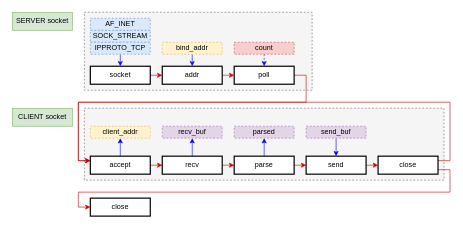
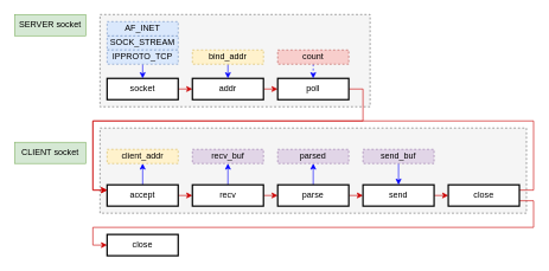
  <mxCell id="0" />
  <mxCell id="1" parent="0" />
  <mxCell id="2" value="" style="rounded=0;whiteSpace=wrap;html=1;dashed=1;fillColor=#f5f5f5;strokeColor=#666666;fontColor=#333333;" parent="1" vertex="1"><mxGeometry x="140" y="20" width="380" height="130" as="geometry" /></mxCell>
  <mxCell id="3" value="" style="rounded=0;whiteSpace=wrap;html=1;dashed=1;fillColor=#f5f5f5;strokeColor=#666666;fontColor=#333333;" parent="1" vertex="1"><mxGeometry x="140" y="180.03" width="600" height="120" as="geometry" /></mxCell>
  <mxCell id="4" value="SERVER socket" style="rounded=0;whiteSpace=wrap;html=1;fillColor=#d5e8d4;strokeColor=#82b366;" parent="1" vertex="1"><mxGeometry x="20" y="20" width="100" height="30" as="geometry" /></mxCell>
  <mxCell id="5" style="edgeStyle=orthogonalEdgeStyle;rounded=0;orthogonalLoop=1;jettySize=auto;html=1;exitX=1;exitY=0.5;exitDx=0;exitDy=0;entryX=0;entryY=0.5;entryDx=0;entryDy=0;strokeColor=#CC0000;" parent="1" source="6" target="8" edge="1"><mxGeometry relative="1" as="geometry" /></mxCell>
  <mxCell id="6" value="socket" style="rounded=0;whiteSpace=wrap;html=1;strokeWidth=2;" parent="1" vertex="1"><mxGeometry x="150" y="110" width="100" height="30" as="geometry" /></mxCell>
  <mxCell id="7" style="edgeStyle=orthogonalEdgeStyle;rounded=0;orthogonalLoop=1;jettySize=auto;html=1;exitX=1;exitY=0.5;exitDx=0;exitDy=0;entryX=0;entryY=0.5;entryDx=0;entryDy=0;strokeColor=#CC0000;" parent="1" source="8" target="10" edge="1"><mxGeometry relative="1" as="geometry" /></mxCell>
  <mxCell id="8" value="addr" style="rounded=0;whiteSpace=wrap;html=1;strokeWidth=2;" parent="1" vertex="1"><mxGeometry x="270" y="110" width="100" height="30" as="geometry" /></mxCell>
  <mxCell id="9" style="edgeStyle=orthogonalEdgeStyle;rounded=0;orthogonalLoop=1;jettySize=auto;html=1;exitX=1;exitY=0.5;exitDx=0;exitDy=0;entryX=0;entryY=0.25;entryDx=0;entryDy=0;strokeColor=#CC0000;" parent="1" source="10" target="13" edge="1"><mxGeometry relative="1" as="geometry"><Array as="points"><mxPoint x="510" y="125" /><mxPoint x="510" y="170" /><mxPoint x="130" y="170" /><mxPoint x="130" y="268" /><mxPoint x="150" y="268" /></Array></mxGeometry></mxCell>
  <mxCell id="10" value="poll" style="rounded=0;whiteSpace=wrap;html=1;strokeWidth=2;" parent="1" vertex="1"><mxGeometry x="390" y="110" width="100" height="30" as="geometry" /></mxCell>
  <mxCell id="11" style="edgeStyle=orthogonalEdgeStyle;rounded=0;orthogonalLoop=1;jettySize=auto;html=1;exitX=1;exitY=0.5;exitDx=0;exitDy=0;entryX=0;entryY=0.5;entryDx=0;entryDy=0;strokeColor=#CC0000;" parent="1" source="13" target="17" edge="1"><mxGeometry relative="1" as="geometry" /></mxCell>
  <mxCell id="12" style="edgeStyle=orthogonalEdgeStyle;rounded=0;orthogonalLoop=1;jettySize=auto;html=1;exitX=0.5;exitY=0;exitDx=0;exitDy=0;entryX=0.5;entryY=1;entryDx=0;entryDy=0;strokeColor=#0000FF;" parent="1" source="13" target="35" edge="1"><mxGeometry relative="1" as="geometry" /></mxCell>
  <mxCell id="13" value="accept" style="rounded=0;whiteSpace=wrap;html=1;strokeWidth=2;" parent="1" vertex="1"><mxGeometry x="150" y="260.03" width="100" height="30" as="geometry" /></mxCell>
- <mxCell id="14" value="CLIENT socket" style="rounded=0;whiteSpace=wrap;html=1;fillColor=#d5e8d4;strokeColor=#82b366;" parent="1" vertex="1"><mxGeometry x="20" y="180.03" width="100" height="30" as="geometry" /></mxCell>
+ <mxCell id="14" value="CLIENT socket" style="rounded=0;whiteSpace=wrap;html=1;fillColor=#d5e8d4;strokeColor=#82b366;" parent="1" vertex="1"><mxGeometry x="20" y="200.03" width="100" height="30" as="geometry" /></mxCell>
  <mxCell id="15" style="edgeStyle=orthogonalEdgeStyle;rounded=0;orthogonalLoop=1;jettySize=auto;html=1;exitX=1;exitY=0.5;exitDx=0;exitDy=0;entryX=0;entryY=0.5;entryDx=0;entryDy=0;strokeColor=#CC0000;" parent="1" source="17" target="20" edge="1"><mxGeometry relative="1" as="geometry" /></mxCell>
  <mxCell id="16" style="edgeStyle=orthogonalEdgeStyle;rounded=0;orthogonalLoop=1;jettySize=auto;html=1;exitX=0.5;exitY=0;exitDx=0;exitDy=0;entryX=0.5;entryY=1;entryDx=0;entryDy=0;strokeColor=#0000FF;" parent="1" source="17" target="36" edge="1"><mxGeometry relative="1" as="geometry" /></mxCell>
  <mxCell id="17" value="recv" style="rounded=0;whiteSpace=wrap;html=1;strokeWidth=2;" parent="1" vertex="1"><mxGeometry x="270" y="260.03" width="100" height="30" as="geometry" /></mxCell>
  <mxCell id="18" style="edgeStyle=orthogonalEdgeStyle;rounded=0;orthogonalLoop=1;jettySize=auto;html=1;exitX=1;exitY=0.5;exitDx=0;exitDy=0;entryX=0;entryY=0.5;entryDx=0;entryDy=0;strokeColor=#CC0000;" parent="1" source="20" target="22" edge="1"><mxGeometry relative="1" as="geometry" /></mxCell>
  <mxCell id="19" style="edgeStyle=orthogonalEdgeStyle;rounded=0;orthogonalLoop=1;jettySize=auto;html=1;exitX=0.5;exitY=0;exitDx=0;exitDy=0;entryX=0.5;entryY=1;entryDx=0;entryDy=0;strokeColor=#0000FF;" parent="1" source="20" target="37" edge="1"><mxGeometry relative="1" as="geometry" /></mxCell>
  <mxCell id="20" value="parse" style="rounded=0;whiteSpace=wrap;html=1;strokeWidth=2;" parent="1" vertex="1"><mxGeometry x="390" y="260.03" width="100" height="30" as="geometry" /></mxCell>
  <mxCell id="21" style="edgeStyle=orthogonalEdgeStyle;rounded=0;orthogonalLoop=1;jettySize=auto;html=1;exitX=1;exitY=0.5;exitDx=0;exitDy=0;entryX=0;entryY=0.5;entryDx=0;entryDy=0;strokeColor=#CC0000;" parent="1" source="22" target="25" edge="1"><mxGeometry relative="1" as="geometry" /></mxCell>
  <mxCell id="22" value="send" style="rounded=0;whiteSpace=wrap;html=1;strokeWidth=2;" parent="1" vertex="1"><mxGeometry x="510" y="260.03" width="100" height="30" as="geometry" /></mxCell>
  <mxCell id="23" style="edgeStyle=orthogonalEdgeStyle;rounded=0;orthogonalLoop=1;jettySize=auto;html=1;exitX=1;exitY=0.25;exitDx=0;exitDy=0;entryX=0;entryY=0.25;entryDx=0;entryDy=0;strokeColor=#CC0000;" parent="1" source="25" target="13" edge="1"><mxGeometry relative="1" as="geometry"><Array as="points"><mxPoint x="750" y="268.03" /><mxPoint x="750" y="170.03" /><mxPoint x="130" y="170.03" /><mxPoint x="130" y="268.03" /><mxPoint x="150" y="268.03" /></Array></mxGeometry></mxCell>
  <mxCell id="24" style="edgeStyle=orthogonalEdgeStyle;rounded=0;orthogonalLoop=1;jettySize=auto;html=1;exitX=1;exitY=0.75;exitDx=0;exitDy=0;entryX=0;entryY=0.5;entryDx=0;entryDy=0;strokeColor=#CC0000;" parent="1" source="25" target="26" edge="1"><mxGeometry relative="1" as="geometry"><Array as="points"><mxPoint x="750" y="283" /><mxPoint x="750" y="320" /><mxPoint x="130" y="320" /><mxPoint x="130" y="345" /></Array></mxGeometry></mxCell>
  <mxCell id="25" value="close" style="rounded=0;whiteSpace=wrap;html=1;strokeWidth=2;" parent="1" vertex="1"><mxGeometry x="630" y="260.03" width="100" height="30" as="geometry" /></mxCell>
  <mxCell id="26" value="close" style="rounded=0;whiteSpace=wrap;html=1;strokeWidth=2;" parent="1" vertex="1"><mxGeometry x="150" y="330" width="100" height="30" as="geometry" /></mxCell>
  <mxCell id="27" value="SOCK_STREAM" style="rounded=0;whiteSpace=wrap;html=1;dashed=1;fillColor=#dae8fc;strokeColor=#6c8ebf;" parent="1" vertex="1"><mxGeometry x="150" y="50" width="100" height="20" as="geometry" /></mxCell>
  <mxCell id="28" style="edgeStyle=orthogonalEdgeStyle;rounded=0;orthogonalLoop=1;jettySize=auto;html=1;exitX=0.5;exitY=1;exitDx=0;exitDy=0;entryX=0.5;entryY=0;entryDx=0;entryDy=0;strokeColor=#0000FF;" parent="1" source="29" target="6" edge="1"><mxGeometry relative="1" as="geometry" /></mxCell>
  <mxCell id="29" value="IPPROTO_TCP" style="rounded=0;whiteSpace=wrap;html=1;dashed=1;fillColor=#dae8fc;strokeColor=#6c8ebf;" parent="1" vertex="1"><mxGeometry x="150" y="70" width="100" height="20" as="geometry" /></mxCell>
  <mxCell id="30" value="AF_INET" style="rounded=0;whiteSpace=wrap;html=1;dashed=1;fillColor=#dae8fc;strokeColor=#6c8ebf;" parent="1" vertex="1"><mxGeometry x="150" y="30" width="100" height="20" as="geometry" /></mxCell>
  <mxCell id="31" style="edgeStyle=orthogonalEdgeStyle;rounded=0;orthogonalLoop=1;jettySize=auto;html=1;exitX=0.5;exitY=1;exitDx=0;exitDy=0;entryX=0.5;entryY=0;entryDx=0;entryDy=0;strokeColor=#0000FF;" parent="1" source="32" target="8" edge="1"><mxGeometry relative="1" as="geometry" /></mxCell>
  <mxCell id="32" value="bind_addr" style="rounded=0;whiteSpace=wrap;html=1;dashed=1;fillColor=#fff2cc;strokeColor=#d6b656;" parent="1" vertex="1"><mxGeometry x="270" y="70" width="100" height="20" as="geometry" /></mxCell>
  <mxCell id="33" style="edgeStyle=orthogonalEdgeStyle;rounded=0;orthogonalLoop=1;jettySize=auto;html=1;exitX=0.5;exitY=1;exitDx=0;exitDy=0;entryX=0.5;entryY=0;entryDx=0;entryDy=0;strokeColor=#0000FF;dashed=1;" parent="1" source="34" target="10" edge="1"><mxGeometry relative="1" as="geometry" /></mxCell>
  <mxCell id="34" value="count" style="rounded=0;whiteSpace=wrap;html=1;dashed=1;fillColor=#f8cecc;strokeColor=#b85450;" parent="1" vertex="1"><mxGeometry x="390" y="70" width="100" height="20" as="geometry" /></mxCell>
  <mxCell id="35" value="client_addr" style="rounded=0;whiteSpace=wrap;html=1;dashed=1;fillColor=#fff2cc;strokeColor=#d6b656;" parent="1" vertex="1"><mxGeometry x="150" y="210.03" width="100" height="20" as="geometry" /></mxCell>
  <mxCell id="36" value="recv_buf" style="rounded=0;whiteSpace=wrap;html=1;dashed=1;fillColor=#e1d5e7;strokeColor=#9673a6;" parent="1" vertex="1"><mxGeometry x="270" y="210.03" width="100" height="20" as="geometry" /></mxCell>
  <mxCell id="37" value="parsed" style="rounded=0;whiteSpace=wrap;html=1;dashed=1;fillColor=#e1d5e7;strokeColor=#9673a6;" parent="1" vertex="1"><mxGeometry x="390" y="210.03" width="100" height="20" as="geometry" /></mxCell>
  <mxCell id="38" style="edgeStyle=orthogonalEdgeStyle;rounded=0;orthogonalLoop=1;jettySize=auto;html=1;exitX=0.5;exitY=1;exitDx=0;exitDy=0;entryX=0.5;entryY=0;entryDx=0;entryDy=0;strokeColor=#0000FF;" parent="1" source="39" target="22" edge="1"><mxGeometry relative="1" as="geometry" /></mxCell>
  <mxCell id="39" value="send_buf" style="rounded=0;whiteSpace=wrap;html=1;dashed=1;fillColor=#e1d5e7;strokeColor=#9673a6;" parent="1" vertex="1"><mxGeometry x="510" y="210.03" width="100" height="20" as="geometry" /></mxCell>
